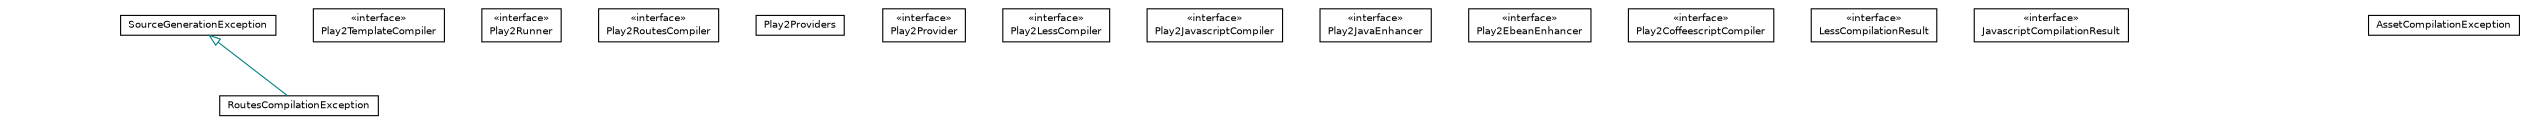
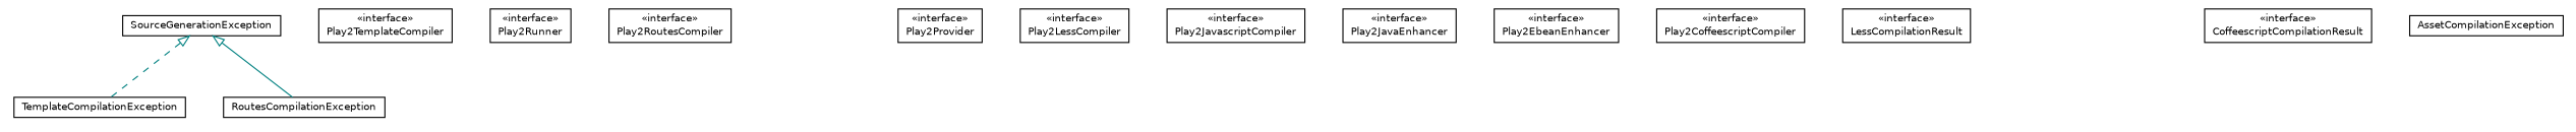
  digraph {
    nodesep=0.25
    ranksep=0.5
    fontname="DejaVu Sans"
    node [fontcolor=black fontname="DejaVu Sans" fontsize=9.0 shape=plaintext]
    edge [arrowtail=empty dir=back fontname="DejaVu Sans" fontsize=10 headport=p labelfontname=arial labelfontsize=10 tailport=p color=teal]
+   n1 [label=<<table title="com.google.code.play2.provider.api.TemplateCompilationException" border="0" cellborder="1" cellspacing="0" cellpadding="2" port="p" href="./TemplateCompilationException.html"> 		<tr><td><table border="0" cellspacing="0" cellpadding="1"> <tr><td align="center" balign="center"> TemplateCompilationException </td></tr> 		</table></td></tr> 		</table>>]
    n2 [label=<<table title="com.google.code.play2.provider.api.SourceGenerationException" border="0" cellborder="1" cellspacing="0" cellpadding="2" port="p" href="./SourceGenerationException.html"> 		<tr><td><table border="0" cellspacing="0" cellpadding="1"> <tr><td align="center" balign="center"> SourceGenerationException </td></tr> 		</table></td></tr> 		</table>>]
    n3 [label=<<table title="com.google.code.play2.provider.api.RoutesCompilationException" border="0" cellborder="1" cellspacing="0" cellpadding="2" port="p" href="./RoutesCompilationException.html"> 		<tr><td><table border="0" cellspacing="0" cellpadding="1"> <tr><td align="center" balign="center"> RoutesCompilationException </td></tr> 		</table></td></tr> 		</table>>]
    n4 [label=<<table title="com.google.code.play2.provider.api.Play2TemplateCompiler" border="0" cellborder="1" cellspacing="0" cellpadding="2" port="p" href="./Play2TemplateCompiler.html"> 		<tr><td><table border="0" cellspacing="0" cellpadding="1"> <tr><td align="center" balign="center"> &#171;interface&#187; </td></tr> <tr><td align="center" balign="center"> Play2TemplateCompiler </td></tr> 		</table></td></tr> 		</table>>]
    n5 [label=<<table title="com.google.code.play2.provider.api.Play2Runner" border="0" cellborder="1" cellspacing="0" cellpadding="2" port="p" href="./Play2Runner.html"> 		<tr><td><table border="0" cellspacing="0" cellpadding="1"> <tr><td align="center" balign="center"> &#171;interface&#187; </td></tr> <tr><td align="center" balign="center"> Play2Runner </td></tr> 		</table></td></tr> 		</table>>]
    n6 [label=<<table title="com.google.code.play2.provider.api.Play2RoutesCompiler" border="0" cellborder="1" cellspacing="0" cellpadding="2" port="p" href="./Play2RoutesCompiler.html"> 		<tr><td><table border="0" cellspacing="0" cellpadding="1"> <tr><td align="center" balign="center"> &#171;interface&#187; </td></tr> <tr><td align="center" balign="center"> Play2RoutesCompiler </td></tr> 		</table></td></tr> 		</table>>]
-   n7 [label=<<table title="com.google.code.play2.provider.api.Play2Providers" border="0" cellborder="1" cellspacing="0" cellpadding="2" port="p" href="./Play2Providers.html"> 		<tr><td><table border="0" cellspacing="0" cellpadding="1"> <tr><td align="center" balign="center"> Play2Providers </td></tr> 		</table></td></tr> 		</table>>]
    n8 [label=<<table title="com.google.code.play2.provider.api.Play2Provider" border="0" cellborder="1" cellspacing="0" cellpadding="2" port="p" href="./Play2Provider.html"> 		<tr><td><table border="0" cellspacing="0" cellpadding="1"> <tr><td align="center" balign="center"> &#171;interface&#187; </td></tr> <tr><td align="center" balign="center"> Play2Provider </td></tr> 		</table></td></tr> 		</table>>]
    n9 [label=<<table title="com.google.code.play2.provider.api.Play2LessCompiler" border="0" cellborder="1" cellspacing="0" cellpadding="2" port="p" href="./Play2LessCompiler.html"> 		<tr><td><table border="0" cellspacing="0" cellpadding="1"> <tr><td align="center" balign="center"> &#171;interface&#187; </td></tr> <tr><td align="center" balign="center"> Play2LessCompiler </td></tr> 		</table></td></tr> 		</table>>]
    n10 [label=<<table title="com.google.code.play2.provider.api.Play2JavascriptCompiler" border="0" cellborder="1" cellspacing="0" cellpadding="2" port="p" href="./Play2JavascriptCompiler.html"> 		<tr><td><table border="0" cellspacing="0" cellpadding="1"> <tr><td align="center" balign="center"> &#171;interface&#187; </td></tr> <tr><td align="center" balign="center"> Play2JavascriptCompiler </td></tr> 		</table></td></tr> 		</table>>]
    n11 [label=<<table title="com.google.code.play2.provider.api.Play2JavaEnhancer" border="0" cellborder="1" cellspacing="0" cellpadding="2" port="p" href="./Play2JavaEnhancer.html"> 		<tr><td><table border="0" cellspacing="0" cellpadding="1"> <tr><td align="center" balign="center"> &#171;interface&#187; </td></tr> <tr><td align="center" balign="center"> Play2JavaEnhancer </td></tr> 		</table></td></tr> 		</table>>]
    n12 [label=<<table title="com.google.code.play2.provider.api.Play2EbeanEnhancer" border="0" cellborder="1" cellspacing="0" cellpadding="2" port="p" href="./Play2EbeanEnhancer.html"> 		<tr><td><table border="0" cellspacing="0" cellpadding="1"> <tr><td align="center" balign="center"> &#171;interface&#187; </td></tr> <tr><td align="center" balign="center"> Play2EbeanEnhancer </td></tr> 		</table></td></tr> 		</table>>]
    n13 [label=<<table title="com.google.code.play2.provider.api.Play2CoffeescriptCompiler" border="0" cellborder="1" cellspacing="0" cellpadding="2" port="p" href="./Play2CoffeescriptCompiler.html"> 		<tr><td><table border="0" cellspacing="0" cellpadding="1"> <tr><td align="center" balign="center"> &#171;interface&#187; </td></tr> <tr><td align="center" balign="center"> Play2CoffeescriptCompiler </td></tr> 		</table></td></tr> 		</table>>]
    n14 [label=<<table title="com.google.code.play2.provider.api.LessCompilationResult" border="0" cellborder="1" cellspacing="0" cellpadding="2" port="p" href="./LessCompilationResult.html"> 		<tr><td><table border="0" cellspacing="0" cellpadding="1"> <tr><td align="center" balign="center"> &#171;interface&#187; </td></tr> <tr><td align="center" balign="center"> LessCompilationResult </td></tr> 		</table></td></tr> 		</table>>]
-   n15 [label=<<table title="com.google.code.play2.provider.api.JavascriptCompilationResult" border="0" cellborder="1" cellspacing="0" cellpadding="2" port="p" href="./JavascriptCompilationResult.html"> 		<tr><td><table border="0" cellspacing="0" cellpadding="1"> <tr><td align="center" balign="center"> &#171;interface&#187; </td></tr> <tr><td align="center" balign="center"> JavascriptCompilationResult </td></tr> 		</table></td></tr> 		</table>>]
+   n16 [label=<<table title="com.google.code.play2.provider.api.CoffeescriptCompilationResult" border="0" cellborder="1" cellspacing="0" cellpadding="2" port="p" href="./CoffeescriptCompilationResult.html"> 		<tr><td><table border="0" cellspacing="0" cellpadding="1"> <tr><td align="center" balign="center"> &#171;interface&#187; </td></tr> <tr><td align="center" balign="center"> CoffeescriptCompilationResult </td></tr> 		</table></td></tr> 		</table>>]
    n17 [label=<<table title="com.google.code.play2.provider.api.AssetCompilationException" border="0" cellborder="1" cellspacing="0" cellpadding="2" port="p" href="./AssetCompilationException.html"> 		<tr><td><table border="0" cellspacing="0" cellpadding="1"> <tr><td align="center" balign="center"> AssetCompilationException </td></tr> 		</table></td></tr> 		</table>>]
+   n2 -> n1 [style=dashed]
    n2 -> n3 [style=solid]
  }
